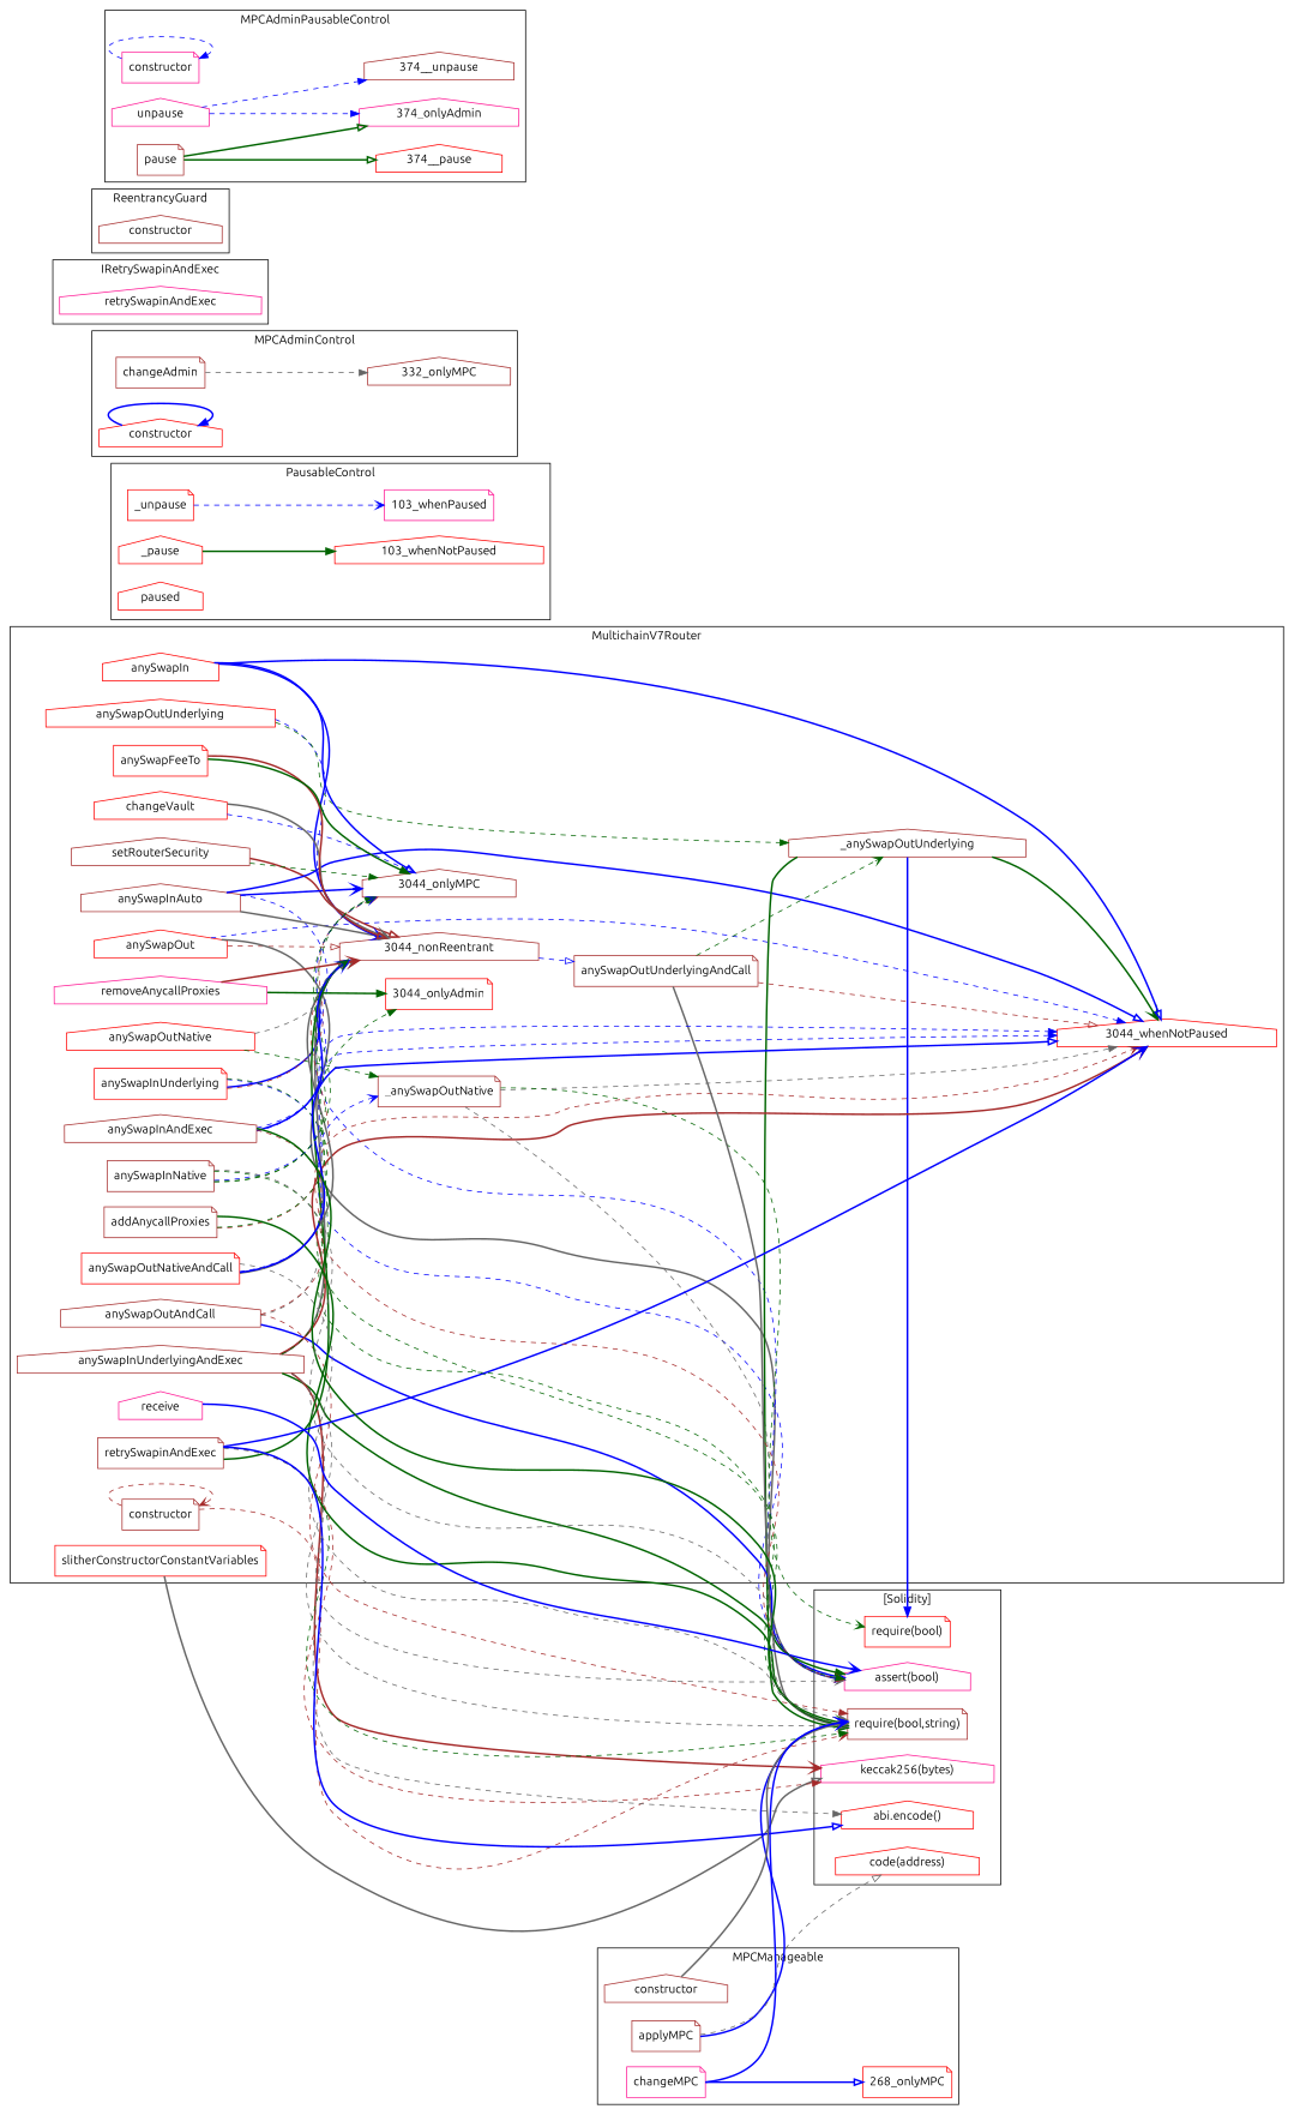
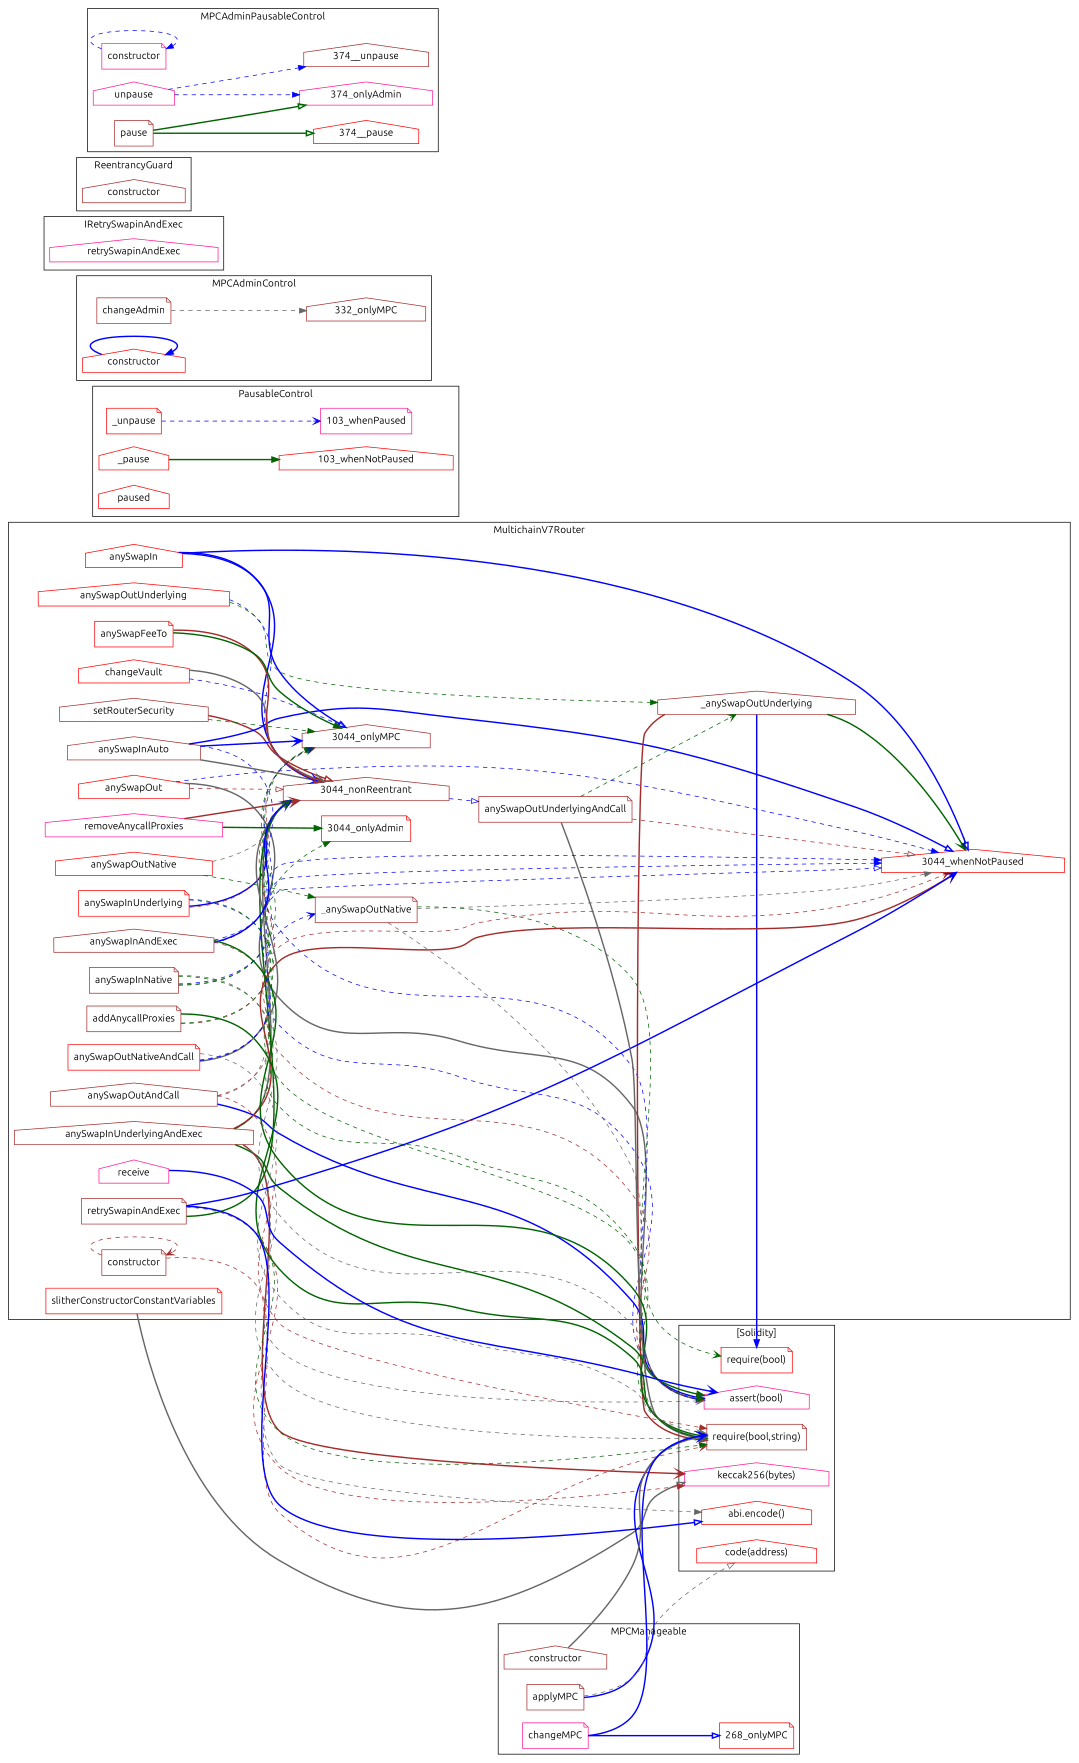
  strict digraph {
    fontname=Ubuntu
    rankdir=LR
    node [color=brown fontname=Ubuntu shape=house]
    edge [arrowhead=onormal color=blue fontname=Ubuntu style=dashed]
    n1 [color=red label=anySwapOut]
    "3044_nonReentrant"
    "3044_whenNotPaused" [color=red]
    n4 [color=red label=anySwapInUnderlying shape=note]
    "3044_onlyMPC"
    n6 [label=setRouterSecurity]
    n7 [label=anySwapInAuto]
    n8 [color=red label=anySwapOutNative]
    n9 [label=_anySwapOutNative shape=note]
    n10 [color=red label=anySwapOutUnderlying]
    n11 [label=_anySwapOutUnderlying]
    n12 [label=constructor shape=note]
    n13 [color=red label=anySwapIn]
    n14 [color=red label=slitherConstructorConstantVariables shape=note]
    n15 [label=anySwapOutAndCall]
    n16 [label=anySwapInUnderlyingAndExec]
    n17 [label=addAnycallProxies shape=note]
    "3044_onlyAdmin" [color=red shape=note]
    n19 [label=retrySwapinAndExec shape=note]
    n20 [color=red label=anySwapOutNativeAndCall shape=note]
    n21 [label=anySwapOutUnderlyingAndCall shape=note]
    n22 [color=deeppink label=removeAnycallProxies]
    n23 [color=red label=changeVault]
    n24 [color=deeppink label=receive]
    n25 [color=red label=anySwapFeeTo shape=note]
    n26 [label=anySwapInAndExec]
    n27 [label=anySwapInNative shape=note]
    n28 [color=red label=_unpause shape=note]
    "103_whenPaused" [color=deeppink shape=note]
    n30 [color=red label=_pause]
    "103_whenNotPaused" [color=red]
    n32 [color=red label=paused]
    n33 [label=changeAdmin shape=note]
    "332_onlyMPC"
    n35 [color=red label=constructor]
    n36 [label=applyMPC shape=note]
    n37 [label=constructor]
    n38 [color=deeppink label=changeMPC shape=note]
    "268_onlyMPC" [color=red shape=note]
    n40 [color=deeppink label=retrySwapinAndExec]
    n41 [label=constructor]
    n42 [color=deeppink label=constructor shape=note]
    n43 [color=deeppink label=unpause]
    "374__unpause"
    "374_onlyAdmin" [color=deeppink]
    n46 [label=pause shape=note]
    "374__pause" [color=red]
    "assert(bool)" [color=deeppink]
    "require(bool,string)" [shape=note]
    "keccak256(bytes)" [color=deeppink]
    "abi.encode()" [color=red]
    "require(bool)" [color=red shape=note]
    "code(address)" [color=red]
    subgraph cluster_1 {
      label=MultichainV7Router
      n1
      "3044_nonReentrant"
      "3044_whenNotPaused"
      n4
      "3044_onlyMPC"
      n6
      n7
      n8
      n9
      n10
      n11
      n12
      n13
      n14
      n15
      n16
      n17
      "3044_onlyAdmin"
      n19
      n20
      n21
      n22
      n23
      n24
      n25
      n26
      n27
    }
    subgraph cluster_2 {
      label=PausableControl
      n28
      "103_whenPaused"
      n30
      "103_whenNotPaused"
      n32
    }
    subgraph cluster_3 {
      label=MPCAdminControl
      n33
      "332_onlyMPC"
      n35
    }
    subgraph cluster_4 {
      label=MPCManageable
      n36
      n37
      n38
      "268_onlyMPC"
    }
    subgraph cluster_5 {
      label=IRetrySwapinAndExec
      n40
    }
    subgraph cluster_6 {
      label=ReentrancyGuard
      n41
    }
    subgraph cluster_7 {
      label=MPCAdminPausableControl
      n42
      n43
      "374__unpause"
      "374_onlyAdmin"
      n46
      "374__pause"
    }
    subgraph cluster_8 {
      label="[Solidity]"
      "assert(bool)"
      "require(bool,string)"
      "keccak256(bytes)"
      "abi.encode()"
      "require(bool)"
      "code(address)"
    }
    n1 -> "3044_nonReentrant" [color=brown]
    n1 -> "3044_whenNotPaused" [arrowhead=normal]
    n1 -> "assert(bool)" [color=gray40 style=bold]
    "3044_nonReentrant" -> n21
    n4 -> "3044_nonReentrant" [arrowhead=normal style=bold]
    n4 -> "3044_onlyMPC" [arrowhead=normal color=brown]
    n4 -> "assert(bool)" [arrowhead=vee]
    n4 -> "require(bool,string)" [color=darkgreen]
    n6 -> "3044_nonReentrant" [color=brown style=bold]
    n6 -> "3044_onlyMPC" [arrowhead=normal color=darkgreen]
    n7 -> "3044_nonReentrant" [arrowhead=normal color=gray40 style=bold]
    n7 -> "3044_whenNotPaused" [style=bold]
    n7 -> "3044_onlyMPC" [arrowhead=vee style=bold]
    n7 -> "assert(bool)"
    n8 -> "3044_nonReentrant" [arrowhead=vee color=gray40]
    n8 -> n9 [arrowhead=normal color=darkgreen]
    n9 -> "3044_whenNotPaused" [arrowhead=normal color=gray40]
    n9 -> "require(bool,string)" [arrowhead=vee color=gray40]
    n9 -> "require(bool)" [arrowhead=vee color=darkgreen]
    n10 -> "3044_nonReentrant"
    n10 -> n11 [arrowhead=normal color=darkgreen]
    n11 -> "3044_whenNotPaused" [arrowhead=vee color=darkgreen style=bold]
-   n11 -> "require(bool,string)" [arrowhead=normal color=darkgreen style=bold]
+   n11 -> "require(bool,string)" [arrowhead=normal color=brown style=bold]
    n11 -> "require(bool)" [arrowhead=normal style=bold]
    n12 -> n12 [arrowhead=vee color=brown]
    n12 -> "require(bool,string)" [arrowhead=vee color=brown]
    n13 -> "3044_nonReentrant" [arrowhead=vee style=bold]
    n13 -> "3044_whenNotPaused" [style=bold]
    n13 -> "3044_onlyMPC" [style=bold]
    n14 -> "keccak256(bytes)" [color=gray40 style=bold]
    n15 -> "3044_nonReentrant" [color=gray40]
    n15 -> "3044_whenNotPaused" [arrowhead=vee color=brown]
    n15 -> "assert(bool)" [style=bold]
    n15 -> "require(bool,string)" [arrowhead=normal color=brown]
    n16 -> "3044_nonReentrant" [color=gray40 style=bold]
    n16 -> "3044_whenNotPaused" [arrowhead=vee color=brown style=bold]
    n16 -> "3044_onlyMPC" [arrowhead=normal color=darkgreen]
    n16 -> "assert(bool)" [arrowhead=normal color=darkgreen style=bold]
    n16 -> "require(bool,string)" [color=gray40]
    n16 -> "keccak256(bytes)" [arrowhead=vee color=brown style=bold]
    n16 -> "abi.encode()" [arrowhead=normal color=gray40]
    n17 -> "3044_nonReentrant" [arrowhead=vee color=brown]
    n17 -> "3044_onlyAdmin" [arrowhead=normal color=darkgreen]
    n17 -> "require(bool,string)" [arrowhead=vee color=darkgreen style=bold]
    n19 -> "3044_nonReentrant" [color=darkgreen style=bold]
    n19 -> "3044_whenNotPaused" [arrowhead=vee style=bold]
    n19 -> "assert(bool)" [arrowhead=vee color=gray40]
    n19 -> "require(bool,string)" [arrowhead=normal color=darkgreen]
    n19 -> "keccak256(bytes)" [arrowhead=normal color=brown]
    n19 -> "abi.encode()" [style=bold]
    n20 -> "3044_nonReentrant" [color=gray40 style=bold]
-   n20 -> "3044_whenNotPaused" [style=bold]
+   n20 -> "3044_whenNotPaused"
    n20 -> n9 [arrowhead=vee]
    n20 -> "require(bool,string)" [arrowhead=normal color=gray40]
    n21 -> "3044_whenNotPaused" [color=brown]
    n21 -> n11 [arrowhead=vee color=darkgreen]
    n21 -> "require(bool,string)" [arrowhead=normal color=gray40 style=bold]
    n22 -> "3044_nonReentrant" [arrowhead=vee color=brown style=bold]
    n22 -> "3044_onlyAdmin" [arrowhead=normal color=darkgreen style=bold]
    n23 -> "3044_nonReentrant" [arrowhead=vee color=gray40 style=bold]
    n23 -> "3044_onlyMPC"
    n24 -> "assert(bool)" [arrowhead=vee style=bold]
    n25 -> "3044_nonReentrant" [color=brown style=bold]
    n25 -> "3044_onlyMPC" [arrowhead=normal color=darkgreen style=bold]
    n26 -> "3044_nonReentrant" [arrowhead=vee style=bold]
    n26 -> "3044_whenNotPaused" [arrowhead=normal]
    n26 -> "3044_onlyMPC" [arrowhead=vee]
    n26 -> "assert(bool)" [arrowhead=vee color=brown]
    n26 -> "require(bool,string)" [color=darkgreen style=bold]
    n27 -> "3044_nonReentrant" [arrowhead=vee color=darkgreen]
    n27 -> "3044_whenNotPaused" [arrowhead=normal]
    n27 -> "3044_onlyMPC" [color=darkgreen]
    n27 -> "assert(bool)" [arrowhead=normal color=darkgreen]
    n27 -> "require(bool,string)" [color=gray40]
    n28 -> "103_whenPaused" [arrowhead=vee]
    n30 -> "103_whenNotPaused" [arrowhead=normal color=darkgreen style=bold]
    n33 -> "332_onlyMPC" [arrowhead=normal color=gray40]
    n35 -> n35 [arrowhead=normal style=bold]
    n36 -> "require(bool,string)" [arrowhead=vee style=bold]
    n36 -> "code(address)" [color=gray40]
    n37 -> "require(bool,string)" [color=gray40 style=bold]
    n38 -> "268_onlyMPC" [style=bold]
    n38 -> "require(bool,string)" [arrowhead=vee style=bold]
    n42 -> n42 [arrowhead=normal]
    n43 -> "374__unpause" [arrowhead=normal]
    n43 -> "374_onlyAdmin" [arrowhead=normal]
    n46 -> "374_onlyAdmin" [color=darkgreen style=bold]
    n46 -> "374__pause" [color=darkgreen style=bold]
  }
